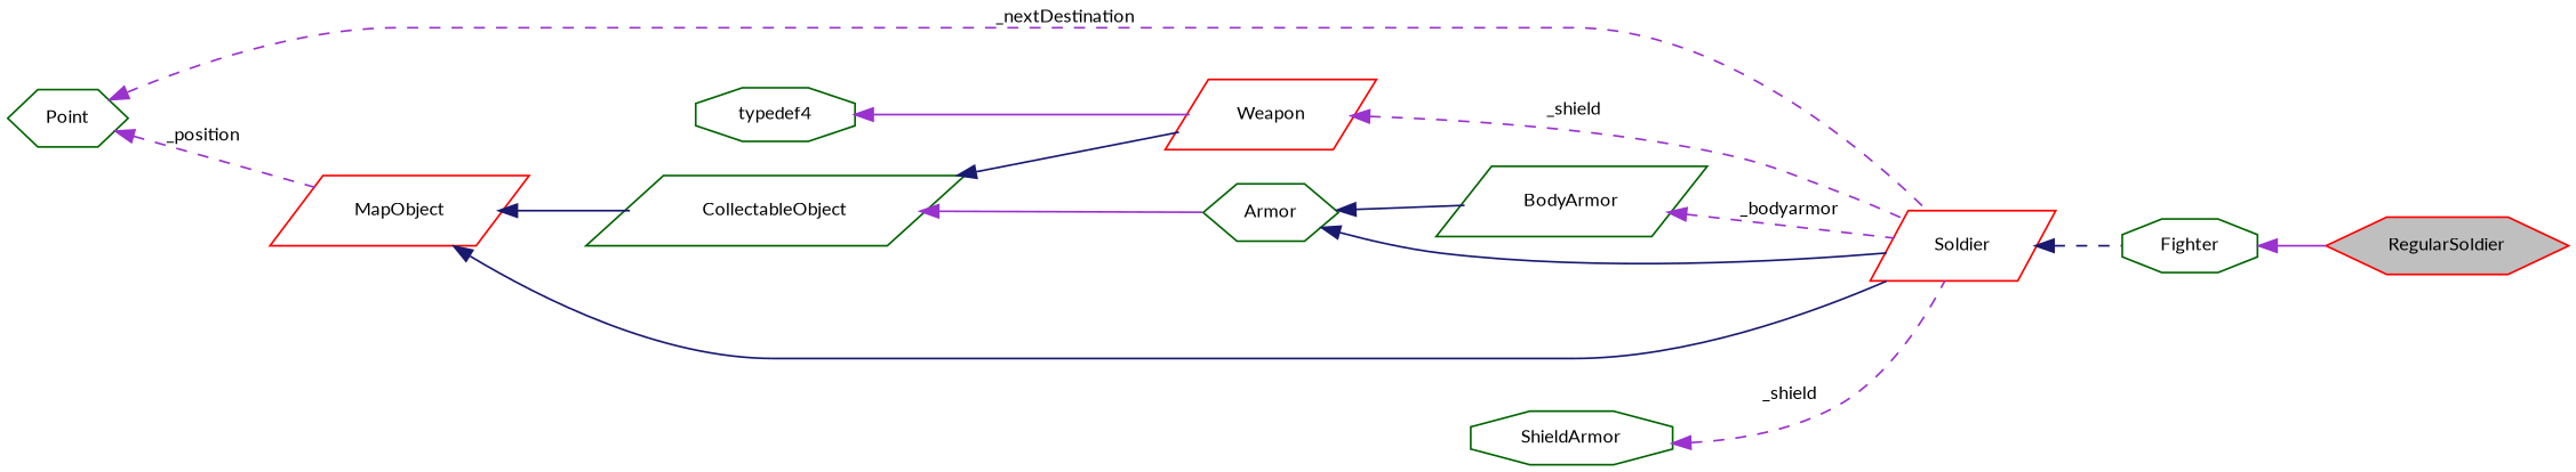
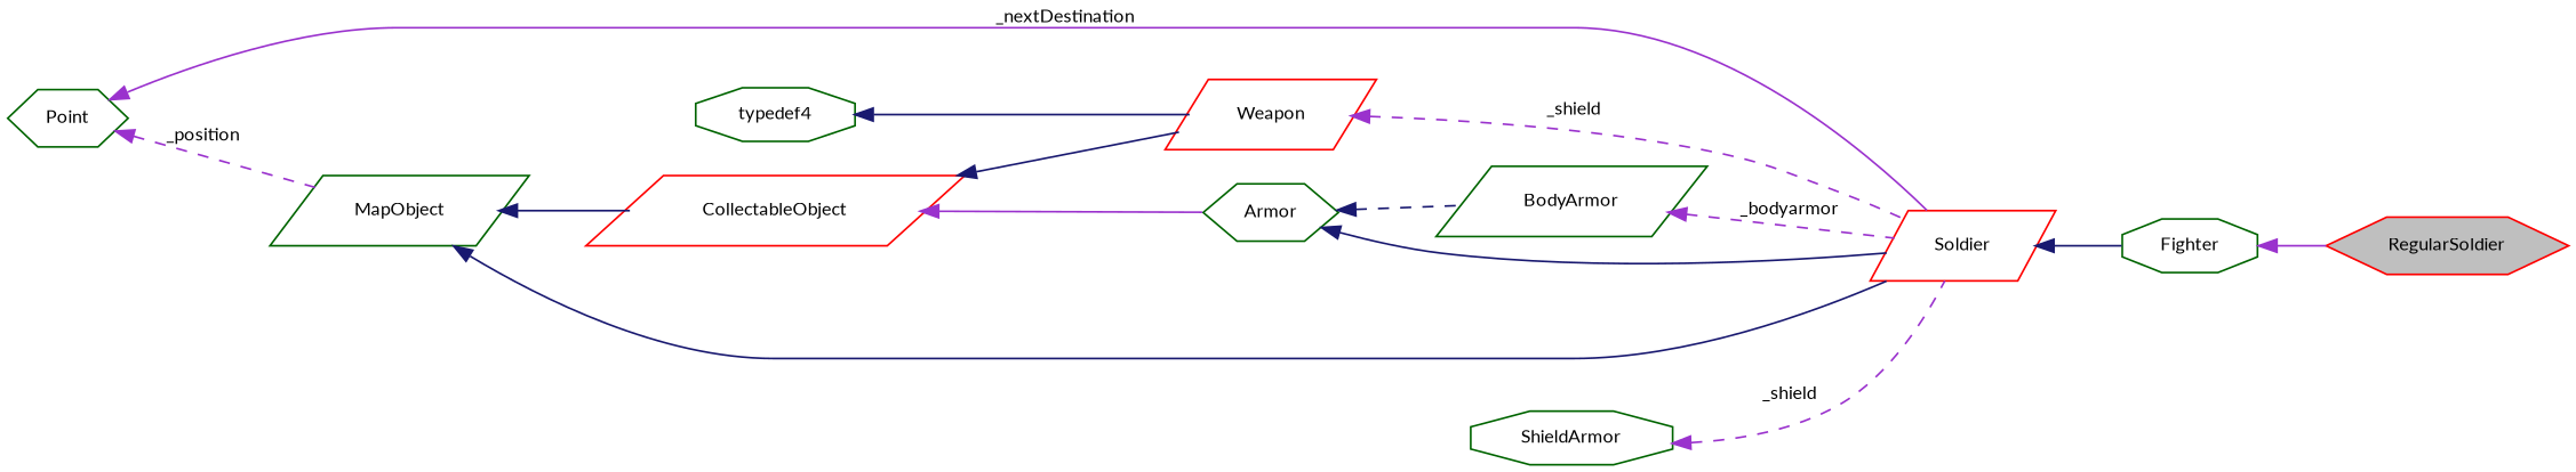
  digraph {
    fontname=Lato
    rankdir=LR
    node [color=darkgreen fillcolor=white fontname=Lato fontsize=10 shape=parallelogram style=filled]
    edge [color=darkorchid3 dir=back fontname=Lato fontsize=10 labelfontname=Helvetica labelfontsize=10 style=solid]
    n1 [color=red fillcolor=grey75 fontcolor=black height=0.2 label=RegularSoldier shape=hexagon width=0.4]
    n2 [height=0.2 label=Fighter shape=octagon width=0.4]
    n3 [color=red height=0.2 label=Soldier width=0.4]
-   n4 [color=red height=0.2 label=MapObject width=0.4]
-   n5 [height=0.2 label=CollectableObject width=0.4]
+   n4 [height=0.2 label=MapObject width=0.4]
+   n5 [color=red height=0.2 label=CollectableObject width=0.4]
    n6 [height=0.2 label=Armor shape=hexagon width=0.4]
    n7 [color=red height=0.2 label=Weapon width=0.4]
    n8 [height=0.2 label=Point shape=hexagon width=0.4]
    n9 [height=0.2 label=BodyArmor width=0.4]
    n10 [height=0.2 label=ShieldArmor shape=octagon width=0.4]
    n11 [height=0.2 label=typedef4 shape=octagon width=0.4]
    n2 -> n1
-   n3 -> n2 [color=midnightblue style=dashed]
+   n3 -> n2 [color=midnightblue]
    n4 -> n3 [color=midnightblue]
    n4 -> n5 [color=midnightblue]
    n5 -> n6
    n5 -> n7 [color=midnightblue]
    n6 -> n3 [color=midnightblue]
-   n6 -> n9 [color=midnightblue]
+   n6 -> n9 [color=midnightblue style=dashed]
    n7 -> n3 [label=" _shield" style=dashed]
-   n8 -> n3 [label=" _nextDestination" style=dashed]
+   n8 -> n3 [label=" _nextDestination"]
    n8 -> n4 [label=" _position" style=dashed]
    n9 -> n3 [label=" _bodyarmor" style=dashed]
    n10 -> n3 [label=" _shield" style=dashed]
-   n11 -> n7
+   n11 -> n7 [color=midnightblue]
  }
